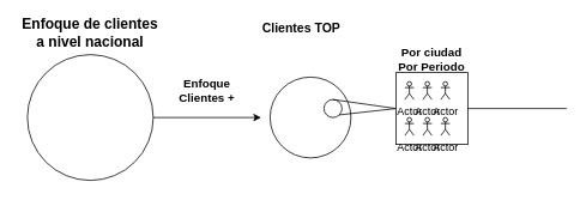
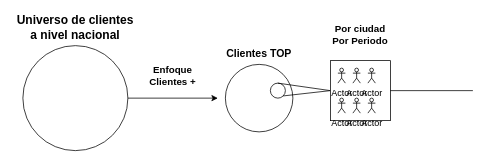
  <mxCell id="0" />
  <mxCell id="1" parent="0" />
  <mxCell id="2" value="" style="ellipse;whiteSpace=wrap;html=1;aspect=fixed;" parent="1" vertex="1"><mxGeometry x="30" y="60" width="140" height="140" as="geometry" /></mxCell>
- <mxCell id="3" value="&lt;font style=&quot;font-size: 16px;&quot;&gt;Enfoque de clientes a nivel nacional&lt;/font&gt;" style="text;html=1;strokeColor=none;fillColor=none;align=center;verticalAlign=middle;whiteSpace=wrap;rounded=0;fontStyle=1;fontSize=16;" parent="1" vertex="1"><mxGeometry x="20" y="20" width="160" height="30" as="geometry" /></mxCell>
+ <mxCell id="3" value="&lt;font style=&quot;font-size: 16px;&quot;&gt;Universo de clientes a nivel nacional&lt;/font&gt;" style="text;html=1;strokeColor=none;fillColor=none;align=center;verticalAlign=middle;whiteSpace=wrap;rounded=0;fontStyle=1;fontSize=16;" parent="1" vertex="1"><mxGeometry x="20" y="20" width="160" height="30" as="geometry" /></mxCell>
  <mxCell id="4" value="" style="endArrow=classic;html=1;rounded=0;exitX=1;exitY=0.5;exitDx=0;exitDy=0;" parent="1" source="2" edge="1"><mxGeometry width="50" height="50" relative="1" as="geometry"><mxPoint x="380" y="180" as="sourcePoint" /><mxPoint x="290" y="130" as="targetPoint" /></mxGeometry></mxCell>
  <mxCell id="5" value="Enfoque Clientes +" style="text;html=1;strokeColor=none;fillColor=none;align=center;verticalAlign=middle;whiteSpace=wrap;rounded=0;fontSize=13;fontStyle=1" parent="1" vertex="1"><mxGeometry x="180" y="80" width="100" height="40" as="geometry" /></mxCell>
  <mxCell id="6" value="" style="ellipse;whiteSpace=wrap;html=1;aspect=fixed;" parent="1" vertex="1"><mxGeometry x="300" y="85" width="90" height="90" as="geometry" /></mxCell>
- <mxCell id="7" value="Clientes TOP" style="text;html=1;strokeColor=none;fillColor=none;align=center;verticalAlign=middle;whiteSpace=wrap;rounded=0;fontStyle=1;fontSize=14;" parent="1" vertex="1"><mxGeometry x="290" y="15" width="90" height="30" as="geometry" /></mxCell>
+ <mxCell id="7" value="Clientes TOP" style="text;html=1;strokeColor=none;fillColor=none;align=center;verticalAlign=middle;whiteSpace=wrap;rounded=0;fontStyle=1;fontSize=14;" parent="1" vertex="1"><mxGeometry x="300" y="55" width="90" height="30" as="geometry" /></mxCell>
  <mxCell id="8" value="" style="ellipse;whiteSpace=wrap;html=1;aspect=fixed;" parent="1" vertex="1"><mxGeometry x="360" y="110" width="20" height="20" as="geometry" /></mxCell>
  <mxCell id="9" value="" style="endArrow=none;html=1;rounded=0;exitX=1;exitY=1;exitDx=0;exitDy=0;entryX=0;entryY=0.5;entryDx=0;entryDy=0;" parent="1" source="8" target="11" edge="1"><mxGeometry width="50" height="50" relative="1" as="geometry"><mxPoint x="380" y="160" as="sourcePoint" /><mxPoint x="430" y="110" as="targetPoint" /></mxGeometry></mxCell>
  <mxCell id="10" value="" style="endArrow=none;html=1;rounded=0;exitX=0.5;exitY=0;exitDx=0;exitDy=0;entryX=0;entryY=0.5;entryDx=0;entryDy=0;" parent="1" source="8" target="11" edge="1"><mxGeometry width="50" height="50" relative="1" as="geometry"><mxPoint x="380" y="160" as="sourcePoint" /><mxPoint x="430" y="110" as="targetPoint" /></mxGeometry></mxCell>
  <mxCell id="11" value="" style="whiteSpace=wrap;html=1;aspect=fixed;" parent="1" vertex="1"><mxGeometry x="440" y="80" width="80" height="80" as="geometry" /></mxCell>
- <mxCell id="12" value="Por ciudad&lt;br style=&quot;font-size: 13px;&quot;&gt;Por Periodo" style="text;html=1;strokeColor=none;fillColor=none;align=center;verticalAlign=middle;whiteSpace=wrap;rounded=0;fontStyle=1;fontSize=13;" parent="1" vertex="1"><mxGeometry x="440" y="50" width="80" height="30" as="geometry" /></mxCell>
+ <mxCell id="12" value="Por ciudad&lt;br style=&quot;font-size: 13px;&quot;&gt;Por Periodo" style="text;html=1;strokeColor=none;fillColor=none;align=center;verticalAlign=middle;whiteSpace=wrap;rounded=0;fontStyle=1;fontSize=13;" parent="1" vertex="1"><mxGeometry x="440" y="30" width="80" height="30" as="geometry" /></mxCell>
  <mxCell id="13" value="Actor" style="shape=umlActor;verticalLabelPosition=bottom;verticalAlign=top;html=1;outlineConnect=0;" parent="1" vertex="1"><mxGeometry x="450" y="90" width="10" height="20" as="geometry" /></mxCell>
  <mxCell id="14" value="Actor" style="shape=umlActor;verticalLabelPosition=bottom;verticalAlign=top;html=1;outlineConnect=0;" parent="1" vertex="1"><mxGeometry x="470" y="90" width="10" height="20" as="geometry" /></mxCell>
  <mxCell id="15" value="Actor" style="shape=umlActor;verticalLabelPosition=bottom;verticalAlign=top;html=1;outlineConnect=0;" parent="1" vertex="1"><mxGeometry x="490" y="90" width="10" height="20" as="geometry" /></mxCell>
  <mxCell id="16" value="Actor" style="shape=umlActor;verticalLabelPosition=bottom;verticalAlign=top;html=1;outlineConnect=0;" parent="1" vertex="1"><mxGeometry x="450" y="130" width="10" height="20" as="geometry" /></mxCell>
  <mxCell id="17" value="Actor" style="shape=umlActor;verticalLabelPosition=bottom;verticalAlign=top;html=1;outlineConnect=0;" parent="1" vertex="1"><mxGeometry x="470" y="130" width="10" height="20" as="geometry" /></mxCell>
  <mxCell id="18" value="Actor" style="shape=umlActor;verticalLabelPosition=bottom;verticalAlign=top;html=1;outlineConnect=0;" parent="1" vertex="1"><mxGeometry x="490" y="130" width="10" height="20" as="geometry" /></mxCell>
  <mxCell id="19" value="" style="endArrow=none;html=1;rounded=0;exitX=1;exitY=0.5;exitDx=0;exitDy=0;" edge="1" parent="1" source="11"><mxGeometry width="50" height="50" relative="1" as="geometry"><mxPoint x="600" y="120" as="sourcePoint" /><mxPoint x="630" y="120" as="targetPoint" /></mxGeometry></mxCell>
